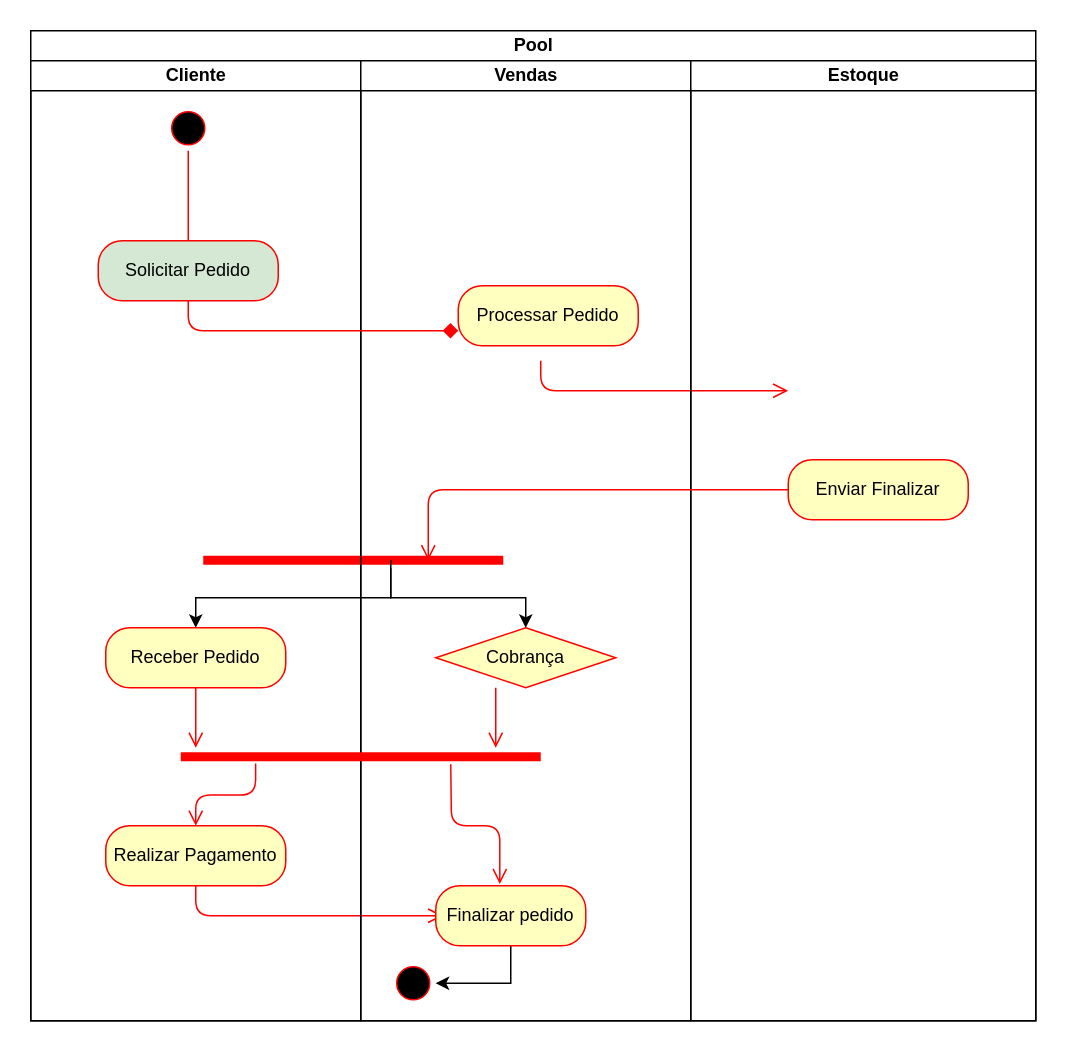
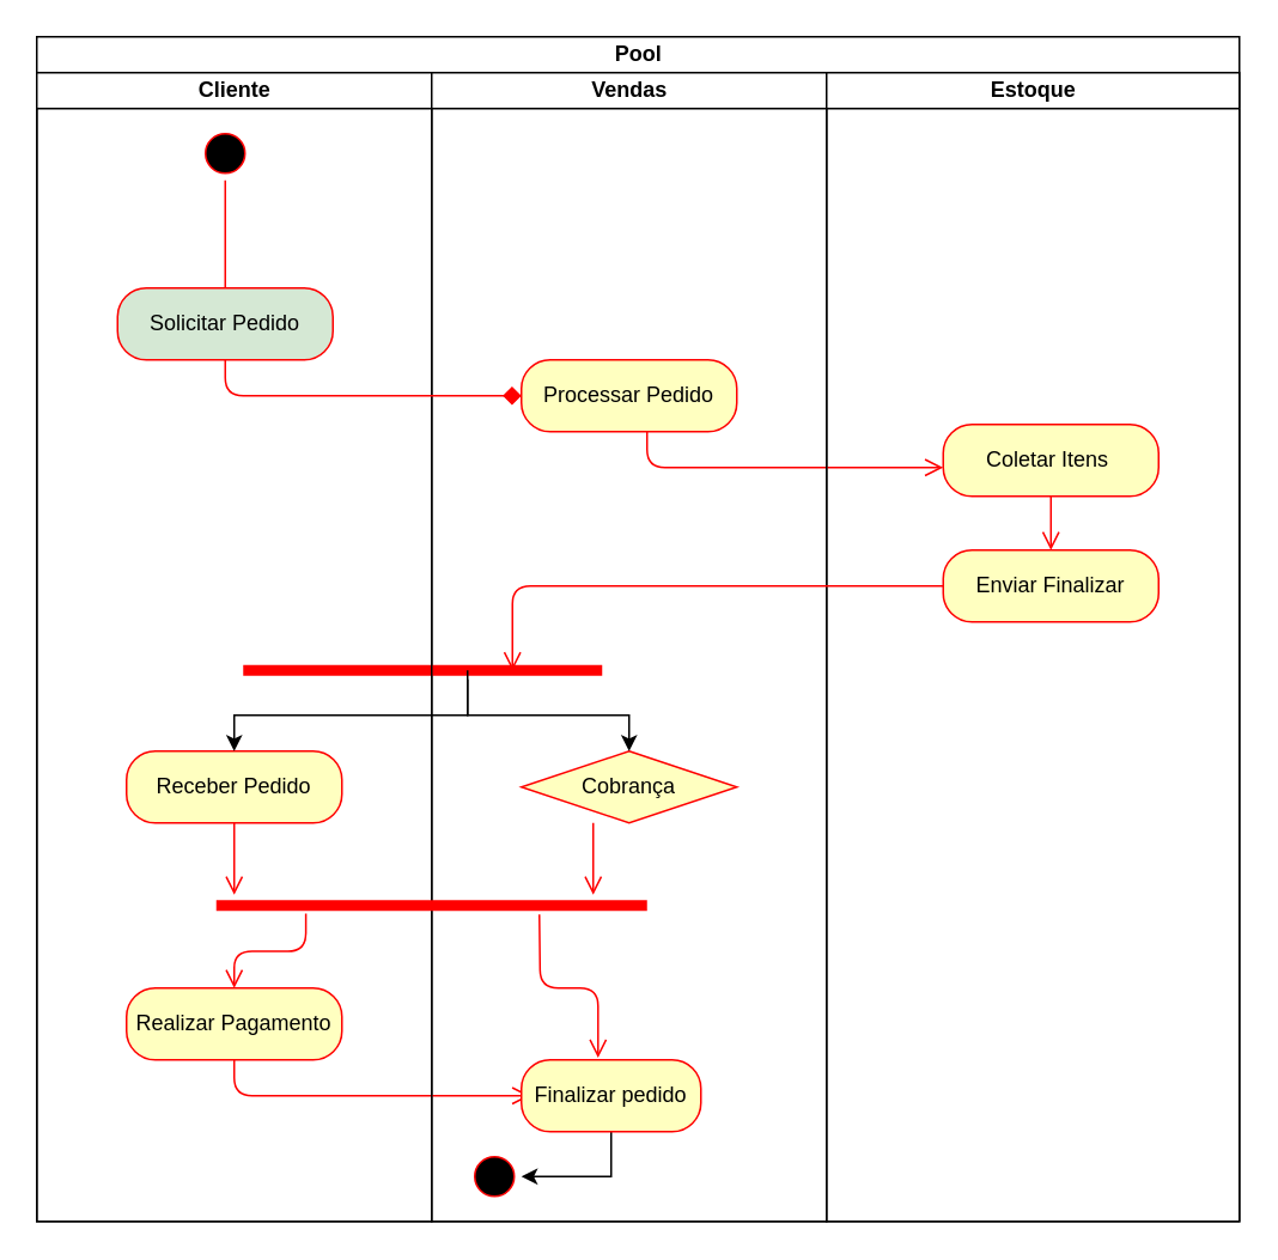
  <mxCell id="0" />
  <mxCell id="1" parent="0" />
  <mxCell id="2" value="Pool" style="swimlane;html=1;childLayout=stackLayout;resizeParent=1;resizeParentMax=0;startSize=20;" vertex="1" parent="1"><mxGeometry x="20" y="20" width="670" height="660" as="geometry" /></mxCell>
  <mxCell id="3" value="Cliente" style="swimlane;html=1;startSize=20;" vertex="1" parent="2"><mxGeometry y="20" width="220" height="640" as="geometry" /></mxCell>
  <mxCell id="4" value="" style="edgeStyle=orthogonalEdgeStyle;html=1;verticalAlign=bottom;endArrow=open;endSize=8;strokeColor=#ff0000;" edge="1" source="5" parent="3"><mxGeometry relative="1" as="geometry"><mxPoint x="105" y="130" as="targetPoint" /><Array as="points"><mxPoint x="105" y="120" /></Array></mxGeometry></mxCell>
  <mxCell id="5" value="" style="ellipse;html=1;shape=startState;fillColor=#000000;strokeColor=#ff0000;" vertex="1" parent="3"><mxGeometry x="90" y="30" width="30" height="30" as="geometry" /></mxCell>
  <mxCell id="6" value="Solicitar Pedido" style="rounded=1;whiteSpace=wrap;html=1;arcSize=40;fontColor=#000000;fillColor=#d5e8d4;strokeColor=#ff0000;" vertex="1" parent="3"><mxGeometry x="45" y="120" width="120" height="40" as="geometry" /></mxCell>
  <mxCell id="7" value="Receber Pedido" style="rounded=1;whiteSpace=wrap;html=1;arcSize=40;fontColor=#000000;fillColor=#ffffc0;strokeColor=#ff0000;" vertex="1" parent="3"><mxGeometry x="50" y="378" width="120" height="40" as="geometry" /></mxCell>
  <mxCell id="8" value="" style="edgeStyle=orthogonalEdgeStyle;html=1;verticalAlign=bottom;endArrow=open;endSize=8;strokeColor=#ff0000;" edge="1" source="7" parent="3"><mxGeometry relative="1" as="geometry"><mxPoint x="110" y="458" as="targetPoint" /></mxGeometry></mxCell>
  <mxCell id="9" style="edgeStyle=orthogonalEdgeStyle;rounded=0;orthogonalLoop=1;jettySize=auto;html=1;entryX=0.5;entryY=0;entryDx=0;entryDy=0;exitX=0.625;exitY=1;exitDx=0;exitDy=0;exitPerimeter=0;" edge="1" parent="3" source="11" target="7"><mxGeometry relative="1" as="geometry"><mxPoint x="240" y="348" as="sourcePoint" /></mxGeometry></mxCell>
  <mxCell id="10" value="" style="edgeStyle=orthogonalEdgeStyle;html=1;verticalAlign=bottom;endArrow=open;endSize=8;strokeColor=#ff0000;" edge="1" parent="3"><mxGeometry relative="1" as="geometry"><mxPoint x="275" y="570" as="targetPoint" /><mxPoint x="110" y="550.0" as="sourcePoint" /><Array as="points"><mxPoint x="110" y="570" /></Array></mxGeometry></mxCell>
  <mxCell id="11" value="" style="shape=line;html=1;strokeWidth=6;strokeColor=#ff0000;" vertex="1" parent="3"><mxGeometry x="115" y="328" width="200" height="10" as="geometry" /></mxCell>
  <mxCell id="12" value="Vendas" style="swimlane;html=1;startSize=20;" vertex="1" parent="2"><mxGeometry x="220" y="20" width="220" height="640" as="geometry" /></mxCell>
  <mxCell id="13" value="Realizar Pagamento" style="rounded=1;whiteSpace=wrap;html=1;arcSize=40;fontColor=#000000;fillColor=#ffffc0;strokeColor=#ff0000;" vertex="1" parent="12"><mxGeometry x="-170" y="510" width="120" height="40" as="geometry" /></mxCell>
  <mxCell id="14" value="" style="edgeStyle=orthogonalEdgeStyle;html=1;verticalAlign=bottom;endArrow=open;endSize=8;strokeColor=#ff0000;" edge="1" parent="12"><mxGeometry relative="1" as="geometry"><mxPoint x="90" y="458" as="targetPoint" /><mxPoint x="90" y="418" as="sourcePoint" /></mxGeometry></mxCell>
  <mxCell id="15" value="" style="ellipse;html=1;shape=startState;fillColor=#000000;strokeColor=#ff0000;" vertex="1" parent="12"><mxGeometry x="20" y="600" width="30" height="30" as="geometry" /></mxCell>
  <mxCell id="16" style="edgeStyle=orthogonalEdgeStyle;rounded=0;orthogonalLoop=1;jettySize=auto;html=1;entryX=1;entryY=0.5;entryDx=0;entryDy=0;" edge="1" parent="12" source="17" target="15"><mxGeometry relative="1" as="geometry" /></mxCell>
  <mxCell id="17" value="Finalizar pedido" style="rounded=1;whiteSpace=wrap;html=1;arcSize=40;fontColor=#000000;fillColor=#ffffc0;strokeColor=#ff0000;" vertex="1" parent="12"><mxGeometry x="50" y="550" width="100" height="40" as="geometry" /></mxCell>
  <mxCell id="18" value="Cobrança" style="rhombus;whiteSpace=wrap;html=1;arcSize=40;fontColor=#000000;fillColor=#ffffc0;strokeColor=#ff0000;" vertex="1" parent="12"><mxGeometry x="50" y="378" width="120" height="40" as="geometry" /></mxCell>
- <mxCell id="19" value="Processar Pedido" style="rounded=1;whiteSpace=wrap;html=1;arcSize=40;fontColor=#000000;fillColor=#ffffc0;strokeColor=#ff0000;" vertex="1" parent="12"><mxGeometry x="65" y="150" width="120" height="40" as="geometry" /></mxCell>
+ <mxCell id="19" value="Processar Pedido" style="rounded=1;whiteSpace=wrap;html=1;arcSize=40;fontColor=#000000;fillColor=#ffffc0;strokeColor=#ff0000;" vertex="1" parent="12"><mxGeometry x="50" y="160" width="120" height="40" as="geometry" /></mxCell>
  <mxCell id="20" value="" style="edgeStyle=orthogonalEdgeStyle;html=1;verticalAlign=bottom;endArrow=open;endSize=8;strokeColor=#ff0000;" edge="1" parent="12"><mxGeometry relative="1" as="geometry"><mxPoint x="284.97" y="220" as="targetPoint" /><mxPoint x="120.004" y="200" as="sourcePoint" /><Array as="points"><mxPoint x="119.97" y="220" /></Array></mxGeometry></mxCell>
  <mxCell id="21" value="Estoque" style="swimlane;html=1;startSize=20;" vertex="1" parent="2"><mxGeometry x="440" y="20" width="230" height="640" as="geometry" /></mxCell>
+ <mxCell id="22" value="" style="edgeStyle=orthogonalEdgeStyle;html=1;verticalAlign=bottom;endArrow=open;endSize=8;strokeColor=#ff0000;exitX=0.5;exitY=1;exitDx=0;exitDy=0;entryX=0.5;entryY=0;entryDx=0;entryDy=0;" edge="1" parent="21" source="24" target="23"><mxGeometry relative="1" as="geometry"><mxPoint x="154.97" y="270" as="targetPoint" /><mxPoint x="-9.996" y="250" as="sourcePoint" /><Array as="points" /></mxGeometry></mxCell>
  <mxCell id="23" value="Enviar Finalizar" style="rounded=1;whiteSpace=wrap;html=1;arcSize=40;fontColor=#000000;fillColor=#ffffc0;strokeColor=#ff0000;" vertex="1" parent="21"><mxGeometry x="65" y="266" width="120" height="40" as="geometry" /></mxCell>
+ <mxCell id="24" value="Coletar Itens&amp;nbsp;" style="rounded=1;whiteSpace=wrap;html=1;arcSize=40;fontColor=#000000;fillColor=#ffffc0;strokeColor=#ff0000;" vertex="1" parent="21"><mxGeometry x="65" y="196" width="120" height="40" as="geometry" /></mxCell>
  <mxCell id="25" value="" style="edgeStyle=orthogonalEdgeStyle;html=1;verticalAlign=bottom;endArrow=diamond;endSize=8;strokeColor=#ff0000;" edge="1" source="6" parent="2" target="19"><mxGeometry relative="1" as="geometry"><mxPoint x="105" y="240" as="targetPoint" /><Array as="points"><mxPoint x="105" y="200" /></Array></mxGeometry></mxCell>
  <mxCell id="26" style="edgeStyle=orthogonalEdgeStyle;rounded=0;orthogonalLoop=1;jettySize=auto;html=1;entryX=0.5;entryY=0;entryDx=0;entryDy=0;" edge="1" parent="2" target="18"><mxGeometry relative="1" as="geometry"><mxPoint x="240" y="353" as="sourcePoint" /><Array as="points"><mxPoint x="240" y="353" /><mxPoint x="240" y="378" /><mxPoint x="330" y="378" /></Array></mxGeometry></mxCell>
  <mxCell id="27" value="" style="edgeStyle=orthogonalEdgeStyle;html=1;verticalAlign=bottom;endArrow=open;endSize=8;strokeColor=#ff0000;exitX=0;exitY=0.5;exitDx=0;exitDy=0;entryX=0.75;entryY=0.5;entryDx=0;entryDy=0;entryPerimeter=0;" edge="1" parent="2" source="23" target="11"><mxGeometry relative="1" as="geometry"><mxPoint x="297.48" y="340.0" as="targetPoint" /><mxPoint x="132.514" y="320.0" as="sourcePoint" /><Array as="points"><mxPoint x="265" y="306" /></Array></mxGeometry></mxCell>
  <mxCell id="28" value="" style="shape=line;html=1;strokeWidth=6;strokeColor=#ff0000;" vertex="1" parent="1"><mxGeometry x="120" y="499" width="240" height="10" as="geometry" /></mxCell>
  <mxCell id="29" value="" style="edgeStyle=orthogonalEdgeStyle;html=1;verticalAlign=bottom;endArrow=open;endSize=8;strokeColor=#ff0000;exitX=0.208;exitY=0.956;exitDx=0;exitDy=0;exitPerimeter=0;" edge="1" parent="1" source="28" target="13"><mxGeometry relative="1" as="geometry"><mxPoint x="140" y="508" as="targetPoint" /><mxPoint x="140" y="468" as="sourcePoint" /></mxGeometry></mxCell>
  <mxCell id="30" value="" style="edgeStyle=orthogonalEdgeStyle;html=1;verticalAlign=bottom;endArrow=open;endSize=8;strokeColor=#ff0000;entryX=0.427;entryY=-0.029;entryDx=0;entryDy=0;entryPerimeter=0;" edge="1" parent="1" target="17"><mxGeometry relative="1" as="geometry"><mxPoint x="340" y="540" as="targetPoint" /><mxPoint x="300" y="509" as="sourcePoint" /></mxGeometry></mxCell>
